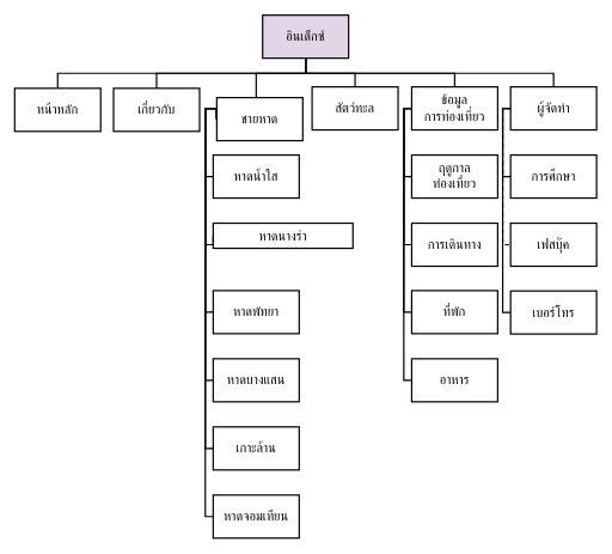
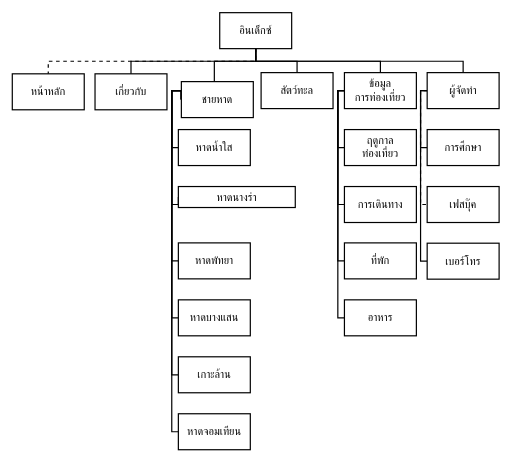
  <mxCell id="0" />
  <mxCell id="1" parent="0" />
- <mxCell id="2" style="edgeStyle=orthogonalEdgeStyle;rounded=0;orthogonalLoop=1;jettySize=auto;html=1;exitX=0.5;exitY=1;exitDx=0;exitDy=0;entryX=0.5;entryY=0;entryDx=0;entryDy=0;fontSize=12;startSize=8;endSize=8;strokeWidth=2;endArrow=none;endFill=0;" edge="1" parent="1" source="6" target="7"><mxGeometry relative="1" as="geometry" /></mxCell>
+ <mxCell id="2" style="edgeStyle=orthogonalEdgeStyle;rounded=0;orthogonalLoop=1;jettySize=auto;html=1;exitX=0.5;exitY=1;exitDx=0;exitDy=0;entryX=0.5;entryY=0;entryDx=0;entryDy=0;fontSize=12;startSize=8;endSize=8;strokeWidth=2;endArrow=none;endFill=0;dashed=1;" edge="1" parent="1" source="6" target="7"><mxGeometry relative="1" as="geometry" /></mxCell>
  <mxCell id="3" style="edgeStyle=orthogonalEdgeStyle;rounded=0;orthogonalLoop=1;jettySize=auto;html=1;exitX=0.5;exitY=1;exitDx=0;exitDy=0;entryX=0.5;entryY=0;entryDx=0;entryDy=0;fontSize=12;startSize=8;endSize=8;strokeWidth=2;endArrow=none;endFill=0;" edge="1" parent="1" source="6" target="9"><mxGeometry relative="1" as="geometry"><Array as="points"><mxPoint x="426" y="101" /><mxPoint x="495" y="101" /></Array></mxGeometry></mxCell>
  <mxCell id="4" style="edgeStyle=orthogonalEdgeStyle;rounded=0;orthogonalLoop=1;jettySize=auto;html=1;exitX=0.5;exitY=1;exitDx=0;exitDy=0;entryX=0.5;entryY=0;entryDx=0;entryDy=0;fontSize=12;startSize=8;endSize=8;strokeWidth=2;endArrow=none;endFill=0;" edge="1" parent="1" source="6" target="35"><mxGeometry relative="1" as="geometry"><Array as="points"><mxPoint x="426" y="101" /><mxPoint x="634" y="101" /></Array></mxGeometry></mxCell>
  <mxCell id="5" style="edgeStyle=orthogonalEdgeStyle;rounded=0;orthogonalLoop=1;jettySize=auto;html=1;exitX=0.5;exitY=1;exitDx=0;exitDy=0;entryX=0.5;entryY=0;entryDx=0;entryDy=0;fontSize=12;startSize=8;endSize=8;strokeWidth=2;endArrow=none;endFill=0;" edge="1" parent="1" source="6" target="14"><mxGeometry relative="1" as="geometry"><Array as="points"><mxPoint x="426" y="101" /><mxPoint x="772" y="101" /></Array></mxGeometry></mxCell>
- <mxCell id="6" value="อินเด็กซ์" style="rounded=0;whiteSpace=wrap;html=1;strokeWidth=2;fontFamily=Itim;fontSize=18;fillColor=#e1d5e7;" vertex="1" parent="1"><mxGeometry x="366" y="20" width="120" height="60" as="geometry" /></mxCell>
+ <mxCell id="6" value="อินเด็กซ์" style="rounded=0;whiteSpace=wrap;html=1;strokeWidth=2;fontFamily=Itim;fontSize=18;" vertex="1" parent="1"><mxGeometry x="366" y="20" width="120" height="60" as="geometry" /></mxCell>
  <mxCell id="7" value="หน้าหลัก" style="rounded=0;whiteSpace=wrap;html=1;strokeWidth=2;fontFamily=Itim;fontSize=18;" vertex="1" parent="1"><mxGeometry x="20" y="122" width="120" height="60" as="geometry" /></mxCell>
  <mxCell id="8" value="เกี่ยวกับ" style="rounded=0;whiteSpace=wrap;html=1;strokeWidth=2;fontFamily=Itim;fontSize=18;" vertex="1" parent="1"><mxGeometry x="158" y="122" width="120" height="60" as="geometry" /></mxCell>
  <mxCell id="9" value="สัตว์ทะล" style="rounded=0;whiteSpace=wrap;html=1;strokeWidth=2;fontFamily=Itim;fontSize=18;" vertex="1" parent="1"><mxGeometry x="435" y="120" width="120" height="60" as="geometry" /></mxCell>
  <mxCell id="10" value="" style="group" vertex="1" connectable="0" parent="1"><mxGeometry x="712" y="120" width="120" height="344.5" as="geometry" /></mxCell>
  <mxCell id="11" style="edgeStyle=orthogonalEdgeStyle;rounded=0;orthogonalLoop=1;jettySize=auto;html=1;exitX=0;exitY=0.5;exitDx=0;exitDy=0;entryX=0;entryY=0.5;entryDx=0;entryDy=0;fontSize=12;startSize=8;endSize=8;endArrow=none;endFill=0;strokeWidth=2;" edge="1" parent="10" source="14" target="15"><mxGeometry relative="1" as="geometry"><Array as="points"><mxPoint x="-11" y="30" /><mxPoint x="-11" y="125" /></Array></mxGeometry></mxCell>
  <mxCell id="12" style="edgeStyle=orthogonalEdgeStyle;rounded=0;orthogonalLoop=1;jettySize=auto;html=1;exitX=0;exitY=0.5;exitDx=0;exitDy=0;entryX=0;entryY=0.5;entryDx=0;entryDy=0;fontSize=12;startSize=8;endSize=8;strokeWidth=2;endArrow=none;endFill=0;dashed=1;" edge="1" parent="10" source="14" target="16"><mxGeometry relative="1" as="geometry"><Array as="points"><mxPoint x="-11" y="30" /><mxPoint x="-11" y="220" /></Array></mxGeometry></mxCell>
  <mxCell id="13" style="edgeStyle=orthogonalEdgeStyle;rounded=0;orthogonalLoop=1;jettySize=auto;html=1;exitX=0;exitY=0.5;exitDx=0;exitDy=0;entryX=0;entryY=0.5;entryDx=0;entryDy=0;fontSize=12;startSize=8;endSize=8;endArrow=none;endFill=0;strokeWidth=2;" edge="1" parent="10" source="14" target="17"><mxGeometry relative="1" as="geometry"><Array as="points"><mxPoint x="-11" y="30" /><mxPoint x="-11" y="315" /></Array></mxGeometry></mxCell>
  <mxCell id="14" value="ผู้จัดทำ" style="rounded=0;whiteSpace=wrap;html=1;strokeWidth=2;fontFamily=Itim;fontSize=18;" vertex="1" parent="10"><mxGeometry width="120" height="60" as="geometry" /></mxCell>
  <mxCell id="15" value="การศึกษา" style="rounded=0;whiteSpace=wrap;html=1;strokeWidth=2;fontFamily=Itim;fontSize=18;" vertex="1" parent="10"><mxGeometry y="95" width="120" height="60" as="geometry" /></mxCell>
  <mxCell id="16" value="เฟสบุ๊ค" style="rounded=0;whiteSpace=wrap;html=1;strokeWidth=2;fontFamily=Itim;fontSize=18;" vertex="1" parent="10"><mxGeometry y="190" width="120" height="60" as="geometry" /></mxCell>
  <mxCell id="17" value="เบอร์โทร" style="rounded=0;whiteSpace=wrap;html=1;strokeWidth=2;fontFamily=Itim;fontSize=18;" vertex="1" parent="10"><mxGeometry y="284.5" width="120" height="60" as="geometry" /></mxCell>
  <mxCell id="18" style="edgeStyle=orthogonalEdgeStyle;rounded=0;orthogonalLoop=1;jettySize=auto;html=1;exitX=0.5;exitY=1;exitDx=0;exitDy=0;entryX=0.5;entryY=0;entryDx=0;entryDy=0;fontSize=12;startSize=8;endSize=8;strokeWidth=2;endArrow=none;endFill=0;" edge="1" parent="1" source="6" target="8"><mxGeometry relative="1" as="geometry"><mxPoint x="740" y="97" as="sourcePoint" /><mxPoint x="394" y="139" as="targetPoint" /></mxGeometry></mxCell>
  <mxCell id="19" style="edgeStyle=orthogonalEdgeStyle;rounded=0;orthogonalLoop=1;jettySize=auto;html=1;exitX=0.5;exitY=1;exitDx=0;exitDy=0;entryX=0.5;entryY=0;entryDx=0;entryDy=0;fontSize=12;startSize=8;endSize=8;strokeWidth=2;endArrow=none;endFill=0;" edge="1" parent="1" source="6" target="26"><mxGeometry relative="1" as="geometry"><mxPoint x="649" y="96" as="sourcePoint" /><mxPoint x="441" y="138" as="targetPoint" /><Array as="points"><mxPoint x="426" y="101" /><mxPoint x="357" y="101" /></Array></mxGeometry></mxCell>
  <mxCell id="20" style="edgeStyle=orthogonalEdgeStyle;rounded=0;orthogonalLoop=1;jettySize=auto;html=1;exitX=0;exitY=0.5;exitDx=0;exitDy=0;entryX=0;entryY=0.5;entryDx=0;entryDy=0;fontSize=12;startSize=8;endSize=8;strokeWidth=2;endArrow=none;endFill=0;" edge="1" parent="1" source="26" target="27"><mxGeometry relative="1" as="geometry"><Array as="points"><mxPoint x="286" y="150" /><mxPoint x="286" y="245" /></Array></mxGeometry></mxCell>
  <mxCell id="21" style="edgeStyle=orthogonalEdgeStyle;rounded=0;orthogonalLoop=1;jettySize=auto;html=1;exitX=0;exitY=0.5;exitDx=0;exitDy=0;entryX=0;entryY=0.5;entryDx=0;entryDy=0;fontSize=12;startSize=8;endSize=8;endArrow=none;endFill=0;strokeWidth=2;" edge="1" parent="1" source="26" target="28"><mxGeometry relative="1" as="geometry"><Array as="points"><mxPoint x="286" y="150" /><mxPoint x="286" y="340" /></Array></mxGeometry></mxCell>
  <mxCell id="22" style="edgeStyle=orthogonalEdgeStyle;rounded=0;orthogonalLoop=1;jettySize=auto;html=1;exitX=0;exitY=0.5;exitDx=0;exitDy=0;entryX=0;entryY=0.5;entryDx=0;entryDy=0;fontSize=12;startSize=8;endSize=8;endArrow=none;endFill=0;strokeWidth=2;" edge="1" parent="1" source="26" target="29"><mxGeometry relative="1" as="geometry"><Array as="points"><mxPoint x="286" y="150" /><mxPoint x="286" y="434" /></Array></mxGeometry></mxCell>
  <mxCell id="23" style="rounded=0;orthogonalLoop=1;jettySize=auto;html=1;exitX=0;exitY=0.5;exitDx=0;exitDy=0;entryX=0;entryY=0.5;entryDx=0;entryDy=0;fontSize=12;startSize=8;endSize=8;strokeWidth=2;endArrow=none;endFill=0;edgeStyle=orthogonalEdgeStyle;" edge="1" parent="1" source="26" target="30"><mxGeometry relative="1" as="geometry"><Array as="points"><mxPoint x="286" y="150" /><mxPoint x="286" y="529" /></Array></mxGeometry></mxCell>
  <mxCell id="24" style="edgeStyle=orthogonalEdgeStyle;rounded=0;orthogonalLoop=1;jettySize=auto;html=1;exitX=0;exitY=0.5;exitDx=0;exitDy=0;entryX=0;entryY=0.5;entryDx=0;entryDy=0;fontSize=12;startSize=8;endSize=8;strokeWidth=2;endArrow=none;endFill=0;" edge="1" parent="1" source="26" target="31"><mxGeometry relative="1" as="geometry"><Array as="points"><mxPoint x="286" y="150" /><mxPoint x="286" y="624" /></Array></mxGeometry></mxCell>
  <mxCell id="25" style="edgeStyle=orthogonalEdgeStyle;rounded=0;orthogonalLoop=1;jettySize=auto;html=1;exitX=0;exitY=0.5;exitDx=0;exitDy=0;entryX=0;entryY=0.5;entryDx=0;entryDy=0;fontSize=12;startSize=8;endSize=8;strokeWidth=2;endArrow=none;endFill=0;" edge="1" parent="1" source="26" target="32"><mxGeometry relative="1" as="geometry"><Array as="points"><mxPoint x="286" y="150" /><mxPoint x="286" y="719" /></Array></mxGeometry></mxCell>
  <mxCell id="26" value="ชายหาด" style="rounded=0;whiteSpace=wrap;html=1;strokeWidth=2;fontFamily=Itim;fontSize=18;" vertex="1" parent="1"><mxGeometry x="302" y="135" width="120" height="60" as="geometry" /></mxCell>
  <mxCell id="27" value="หาดน้ำใส" style="rounded=0;whiteSpace=wrap;html=1;strokeWidth=2;fontFamily=Itim;fontSize=18;" vertex="1" parent="1"><mxGeometry x="297" y="215" width="120" height="60" as="geometry" /></mxCell>
  <mxCell id="28" value="หาดนางรำ" style="rounded=0;whiteSpace=wrap;html=1;strokeWidth=2;fontFamily=Itim;fontSize=18;" vertex="1" parent="1"><mxGeometry x="297" y="310" width="195" height="35" as="geometry" /></mxCell>
  <mxCell id="29" value="หาดพัทยา" style="rounded=0;whiteSpace=wrap;html=1;strokeWidth=2;fontFamily=Itim;fontSize=18;" vertex="1" parent="1"><mxGeometry x="297" y="404" width="120" height="60" as="geometry" /></mxCell>
  <mxCell id="30" value="หาดบางแสน&lt;span style=&quot;color: rgba(0, 0, 0, 0); font-family: monospace; font-size: 0px; text-align: start; text-wrap-mode: nowrap;&quot;&gt;%3CmxGraphModel%3E%3Croot%3E%3CmxCell%20id%3D%220%22%2F%3E%3CmxCell%20id%3D%221%22%20parent%3D%220%22%2F%3E%3CmxCell%20id%3D%222%22%20value%3D%22%E0%B8%AB%E0%B8%B2%E0%B8%94%E0%B8%9E%E0%B8%B1%E0%B8%97%E0%B8%A2%E0%B8%B2%22%20style%3D%22rounded%3D0%3BwhiteSpace%3Dwrap%3Bhtml%3D1%3BstrokeWidth%3D2%3BfontFamily%3DItim%3BfontSize%3D18%3B%22%20vertex%3D%221%22%20parent%3D%221%22%3E%3CmxGeometry%20x%3D%22333%22%20y%3D%22444%22%20width%3D%22120%22%20height%3D%2260%22%20as%3D%22geometry%22%2F%3E%3C%2FmxCell%3E%3C%2Froot%3E%3C%2FmxGraphModel%3E&lt;/span&gt;" style="rounded=0;whiteSpace=wrap;html=1;strokeWidth=2;fontFamily=Itim;fontSize=18;" vertex="1" parent="1"><mxGeometry x="297" y="499" width="120" height="60" as="geometry" /></mxCell>
  <mxCell id="31" value="เกาะล้าน" style="rounded=0;whiteSpace=wrap;html=1;strokeWidth=2;fontFamily=Itim;fontSize=18;" vertex="1" parent="1"><mxGeometry x="297" y="594" width="120" height="60" as="geometry" /></mxCell>
  <mxCell id="32" value="หาดจอมเทียน" style="rounded=0;whiteSpace=wrap;html=1;strokeWidth=2;fontFamily=Itim;fontSize=18;" vertex="1" parent="1"><mxGeometry x="297" y="689" width="120" height="60" as="geometry" /></mxCell>
  <mxCell id="33" style="edgeStyle=orthogonalEdgeStyle;rounded=0;orthogonalLoop=1;jettySize=auto;html=1;exitX=0;exitY=0.5;exitDx=0;exitDy=0;entryX=0;entryY=0.5;entryDx=0;entryDy=0;fontSize=12;startSize=8;endSize=8;strokeWidth=2;endArrow=none;endFill=0;" edge="1" parent="1" source="35" target="38"><mxGeometry relative="1" as="geometry"><Array as="points"><mxPoint x="563" y="150" /><mxPoint x="563" y="434" /></Array></mxGeometry></mxCell>
  <mxCell id="34" style="edgeStyle=orthogonalEdgeStyle;rounded=0;orthogonalLoop=1;jettySize=auto;html=1;exitX=0;exitY=0.5;exitDx=0;exitDy=0;entryX=0;entryY=0.5;entryDx=0;entryDy=0;fontSize=12;startSize=8;endSize=8;strokeWidth=2;endArrow=none;endFill=0;" edge="1" parent="1" source="35" target="39"><mxGeometry relative="1" as="geometry"><Array as="points"><mxPoint x="563" y="150" /><mxPoint x="563" y="529" /></Array></mxGeometry></mxCell>
  <mxCell id="35" value="ข้อมูล&lt;div&gt;การท่องเที่ยว&lt;/div&gt;" style="rounded=0;whiteSpace=wrap;html=1;strokeWidth=2;fontFamily=Itim;fontSize=18;" vertex="1" parent="1"><mxGeometry x="574" y="120" width="120" height="60" as="geometry" /></mxCell>
  <mxCell id="36" value="ฤดูกาล&lt;div&gt;ท่องเที่ยว&lt;/div&gt;" style="rounded=0;whiteSpace=wrap;html=1;strokeWidth=2;fontFamily=Itim;fontSize=18;" vertex="1" parent="1"><mxGeometry x="574" y="215" width="120" height="60" as="geometry" /></mxCell>
  <mxCell id="37" value="การเดินทาง" style="rounded=0;whiteSpace=wrap;html=1;strokeWidth=2;fontFamily=Itim;fontSize=18;" vertex="1" parent="1"><mxGeometry x="574" y="310" width="120" height="60" as="geometry" /></mxCell>
  <mxCell id="38" value="ที่พัก" style="rounded=0;whiteSpace=wrap;html=1;strokeWidth=2;fontFamily=Itim;fontSize=18;" vertex="1" parent="1"><mxGeometry x="574" y="404" width="120" height="60" as="geometry" /></mxCell>
  <mxCell id="39" value="อาหาร" style="rounded=0;whiteSpace=wrap;html=1;strokeWidth=2;fontFamily=Itim;fontSize=18;" vertex="1" parent="1"><mxGeometry x="574" y="499" width="120" height="60" as="geometry" /></mxCell>
  <mxCell id="40" style="edgeStyle=orthogonalEdgeStyle;rounded=0;orthogonalLoop=1;jettySize=auto;html=1;exitX=0;exitY=0.5;exitDx=0;exitDy=0;entryX=0;entryY=0.5;entryDx=0;entryDy=0;fontSize=12;startSize=8;endSize=8;endArrow=none;endFill=0;strokeWidth=2;" edge="1" parent="1" source="35" target="36"><mxGeometry relative="1" as="geometry"><Array as="points"><mxPoint x="563" y="150" /><mxPoint x="563" y="245" /></Array></mxGeometry></mxCell>
  <mxCell id="41" style="edgeStyle=orthogonalEdgeStyle;rounded=0;orthogonalLoop=1;jettySize=auto;html=1;exitX=0;exitY=0.5;exitDx=0;exitDy=0;entryX=0;entryY=0.5;entryDx=0;entryDy=0;fontSize=12;startSize=8;endSize=8;endArrow=none;endFill=0;strokeWidth=2;" edge="1" parent="1" source="35" target="37"><mxGeometry relative="1" as="geometry"><mxPoint x="559" y="254" as="sourcePoint" /><mxPoint x="559" y="349" as="targetPoint" /><Array as="points"><mxPoint x="563" y="150" /><mxPoint x="563" y="340" /></Array></mxGeometry></mxCell>
